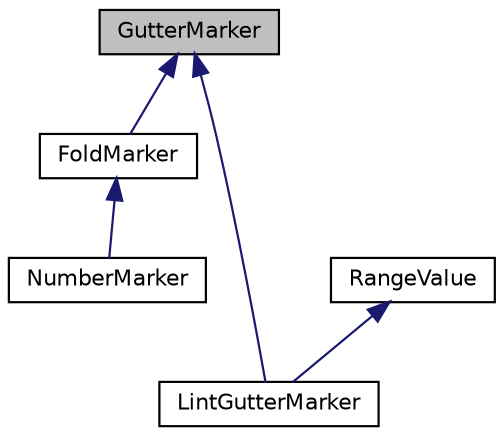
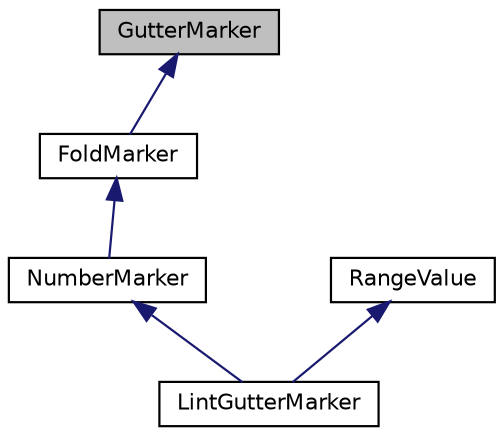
  digraph {
    node [color=black fillcolor=white fontname=Helvetica fontsize=10 shape=record style=filled]
    edge [color=midnightblue dir=back fontname=Helvetica fontsize=10 labelfontname=Helvetica labelfontsize=10 style=solid]
    n1 [fillcolor=grey75 fontcolor=black height=0.2 label=GutterMarker width=0.4]
    n2 [height=0.2 label=FoldMarker width=0.4]
    n3 [height=0.2 label=LintGutterMarker width=0.4]
    n4 [height=0.2 label=NumberMarker width=0.4]
    n5 [height=0.2 label=RangeValue width=0.4]
    n1 -> n2
-   n1 -> n3
+   n4 -> n3
    n2 -> n4
    n5 -> n3
  }
